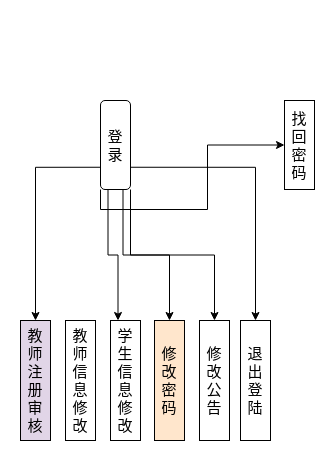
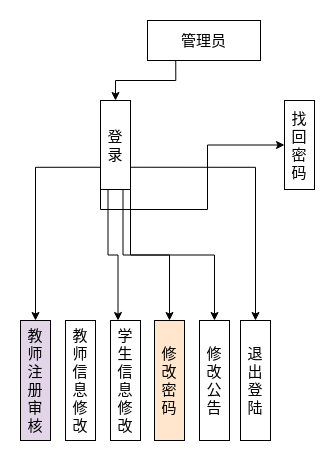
  <mxCell id="0" />
  <mxCell id="1" parent="0" />
+ <mxCell id="2" style="edgeStyle=orthogonalEdgeStyle;rounded=0;orthogonalLoop=1;jettySize=auto;html=1;exitX=0.25;exitY=1;exitDx=0;exitDy=0;entryX=0.5;entryY=0;entryDx=0;entryDy=0;" edge="1" parent="1" source="3" target="10"><mxGeometry relative="1" as="geometry" /></mxCell>
+ <mxCell id="3" value="管理员" style="rounded=0;whiteSpace=wrap;html=1;fontSize=15;" vertex="1" parent="1"><mxGeometry x="147" y="20" width="113" height="40" as="geometry" /></mxCell>
  <mxCell id="4" style="edgeStyle=orthogonalEdgeStyle;rounded=0;orthogonalLoop=1;jettySize=auto;html=1;exitX=0;exitY=0.75;exitDx=0;exitDy=0;entryX=0.5;entryY=0;entryDx=0;entryDy=0;fontSize=15;" edge="1" parent="1" source="10" target="12"><mxGeometry relative="1" as="geometry" /></mxCell>
  <mxCell id="5" style="edgeStyle=orthogonalEdgeStyle;rounded=0;orthogonalLoop=1;jettySize=auto;html=1;exitX=0;exitY=1;exitDx=0;exitDy=0;" edge="1" parent="1" source="10" target="11"><mxGeometry relative="1" as="geometry" /></mxCell>
  <mxCell id="6" style="edgeStyle=orthogonalEdgeStyle;rounded=0;orthogonalLoop=1;jettySize=auto;html=1;exitX=0.25;exitY=1;exitDx=0;exitDy=0;entryX=0.25;entryY=0;entryDx=0;entryDy=0;" edge="1" parent="1" source="10" target="15"><mxGeometry relative="1" as="geometry" /></mxCell>
  <mxCell id="7" style="edgeStyle=orthogonalEdgeStyle;rounded=0;orthogonalLoop=1;jettySize=auto;html=1;exitX=0.75;exitY=1;exitDx=0;exitDy=0;entryX=0.5;entryY=0;entryDx=0;entryDy=0;" edge="1" parent="1" source="10" target="14"><mxGeometry relative="1" as="geometry" /></mxCell>
  <mxCell id="8" style="edgeStyle=orthogonalEdgeStyle;rounded=0;orthogonalLoop=1;jettySize=auto;html=1;exitX=1;exitY=0.75;exitDx=0;exitDy=0;entryX=0.5;entryY=0;entryDx=0;entryDy=0;" edge="1" parent="1" source="10" target="17"><mxGeometry relative="1" as="geometry" /></mxCell>
  <mxCell id="9" style="edgeStyle=orthogonalEdgeStyle;rounded=0;orthogonalLoop=1;jettySize=auto;html=1;exitX=1;exitY=1;exitDx=0;exitDy=0;" edge="1" parent="1" source="10" target="16"><mxGeometry relative="1" as="geometry" /></mxCell>
- <mxCell id="10" value="登录" style="whiteSpace=wrap;html=1;fontSize=15;rounded=1;" vertex="1" parent="1"><mxGeometry x="100" y="100" width="30" height="89" as="geometry" /></mxCell>
+ <mxCell id="10" value="登录" style="rounded=0;whiteSpace=wrap;html=1;fontSize=15;" vertex="1" parent="1"><mxGeometry x="100" y="100" width="30" height="89" as="geometry" /></mxCell>
  <mxCell id="11" value="找回密码" style="rounded=0;whiteSpace=wrap;html=1;fontSize=15;" vertex="1" parent="1"><mxGeometry x="284" y="100" width="30" height="89" as="geometry" /></mxCell>
  <mxCell id="12" value="教师注册审核" style="rounded=0;whiteSpace=wrap;html=1;fontSize=15;fillColor=#e1d5e7;" vertex="1" parent="1"><mxGeometry x="20" y="320" width="30" height="120" as="geometry" /></mxCell>
  <mxCell id="13" value="教师信息修改" style="rounded=0;whiteSpace=wrap;html=1;fontSize=15;" vertex="1" parent="1"><mxGeometry x="65" y="320" width="30" height="120" as="geometry" /></mxCell>
  <mxCell id="14" value="修改密码" style="rounded=0;whiteSpace=wrap;html=1;fontSize=15;fillColor=#ffe6cc;" vertex="1" parent="1"><mxGeometry x="154" y="320" width="30" height="120" as="geometry" /></mxCell>
  <mxCell id="15" value="学生信息修改" style="rounded=0;whiteSpace=wrap;html=1;fontSize=15;" vertex="1" parent="1"><mxGeometry x="110" y="320" width="30" height="120" as="geometry" /></mxCell>
  <mxCell id="16" value="修改公告" style="rounded=0;whiteSpace=wrap;html=1;fontSize=15;" vertex="1" parent="1"><mxGeometry x="199" y="320" width="30" height="120" as="geometry" /></mxCell>
  <mxCell id="17" value="退出登陆" style="rounded=0;whiteSpace=wrap;html=1;fontSize=15;" vertex="1" parent="1"><mxGeometry x="240" y="320" width="30" height="120" as="geometry" /></mxCell>
